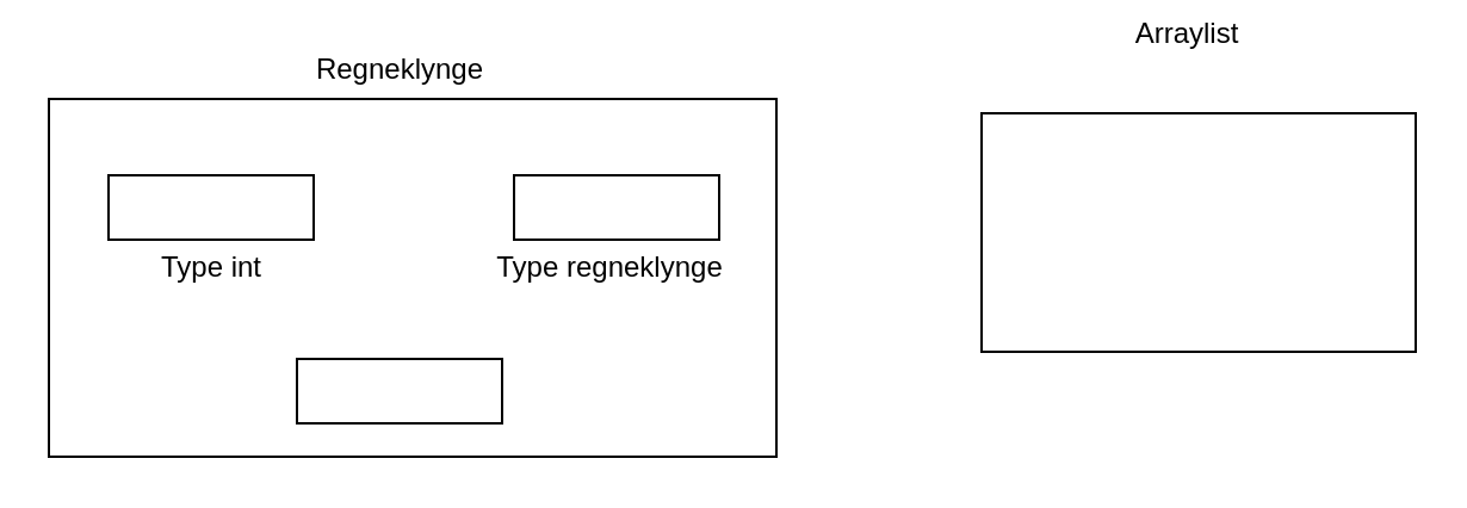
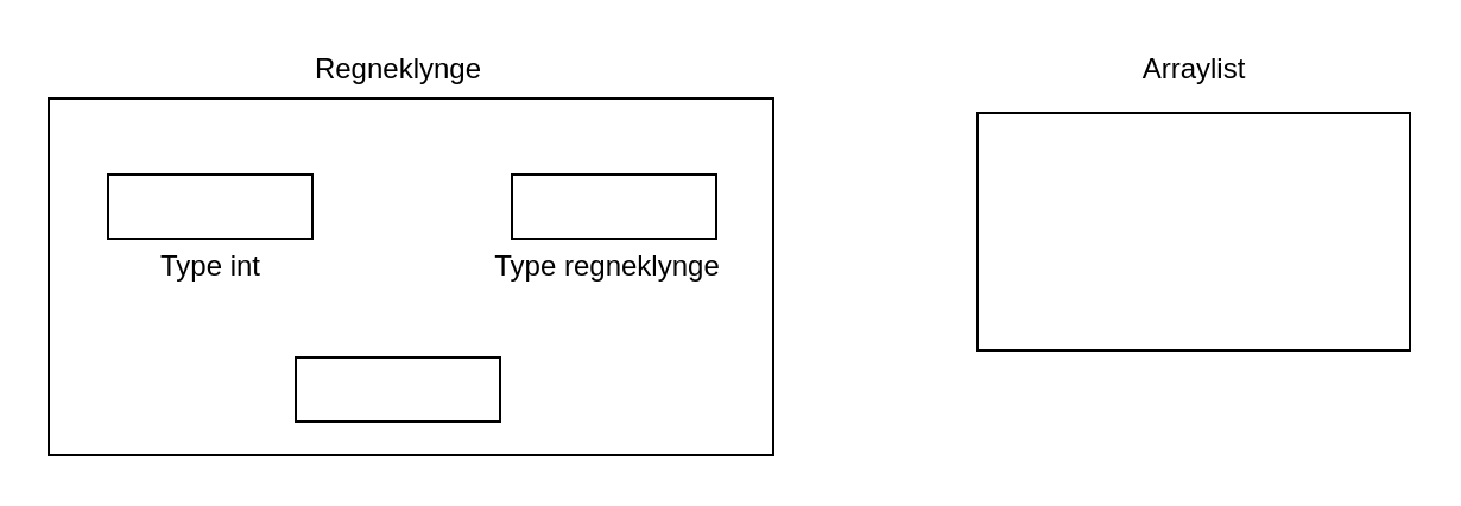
  <mxCell id="0" />
  <mxCell id="1" parent="0" />
  <mxCell id="2" value="" style="rounded=0;whiteSpace=wrap;html=1;hachureGap=4;" vertex="1" parent="1"><mxGeometry x="20" y="41" width="305" height="150" as="geometry" /></mxCell>
  <mxCell id="3" value="Regneklynge" style="text;html=1;align=center;verticalAlign=middle;resizable=0;points=[];autosize=1;strokeColor=none;fillColor=none;hachureGap=4;" vertex="1" parent="1"><mxGeometry x="127" y="20" width="80" height="18" as="geometry" /></mxCell>
  <mxCell id="4" value="" style="rounded=0;whiteSpace=wrap;html=1;hachureGap=4;" vertex="1" parent="1"><mxGeometry y="73" width="86" height="27" as="geometry" x="45" /></mxCell>
  <mxCell id="5" value="" style="rounded=0;whiteSpace=wrap;html=1;hachureGap=4;" vertex="1" parent="1"><mxGeometry x="215" y="73" width="86" height="27" as="geometry" /></mxCell>
  <mxCell id="6" value="" style="rounded=0;whiteSpace=wrap;html=1;hachureGap=4;" vertex="1" parent="1"><mxGeometry x="124" y="150" width="86" height="27" as="geometry" /></mxCell>
  <mxCell id="7" value="Type int" style="text;html=1;align=center;verticalAlign=middle;resizable=0;points=[];autosize=1;strokeColor=none;fillColor=none;hachureGap=4;" vertex="1" parent="1"><mxGeometry x="62" y="103" width="52" height="18" as="geometry" /></mxCell>
  <mxCell id="8" value="Type regneklynge" style="text;html=1;align=center;verticalAlign=middle;resizable=0;points=[];autosize=1;strokeColor=none;fillColor=none;hachureGap=4;" vertex="1" parent="1"><mxGeometry x="202" y="103" width="105" height="18" as="geometry" /></mxCell>
  <mxCell id="9" value="" style="rounded=0;whiteSpace=wrap;html=1;hachureGap=4;" vertex="1" parent="1"><mxGeometry x="411" y="47" width="182" height="100" as="geometry" /></mxCell>
- <mxCell id="10" value="Arraylist" style="text;html=1;align=center;verticalAlign=middle;resizable=0;points=[];autosize=1;strokeColor=none;fillColor=none;hachureGap=4;" vertex="1" parent="1"><mxGeometry x="470.5" y="5" width="53" height="18" as="geometry" /></mxCell>
+ <mxCell id="10" value="Arraylist" style="text;html=1;align=center;verticalAlign=middle;resizable=0;points=[];autosize=1;strokeColor=none;fillColor=none;hachureGap=4;" vertex="1" parent="1"><mxGeometry x="475.5" y="20" width="53" height="18" as="geometry" /></mxCell>
